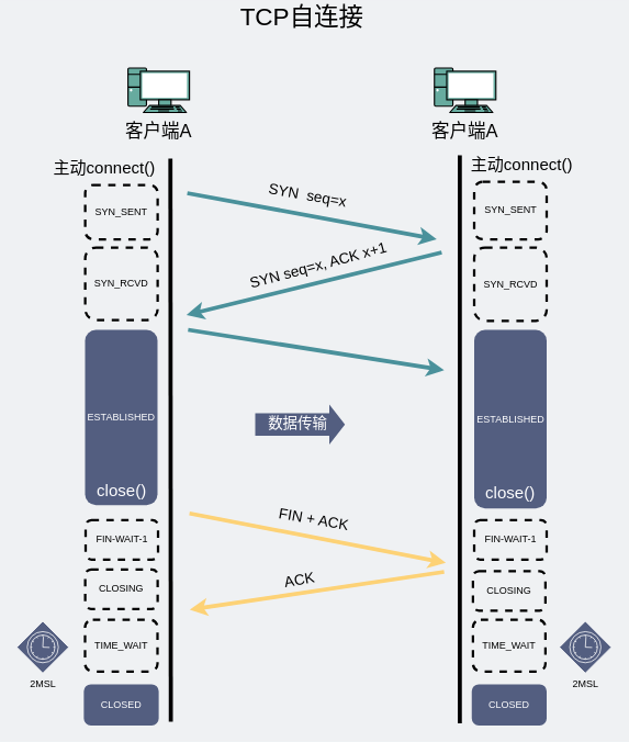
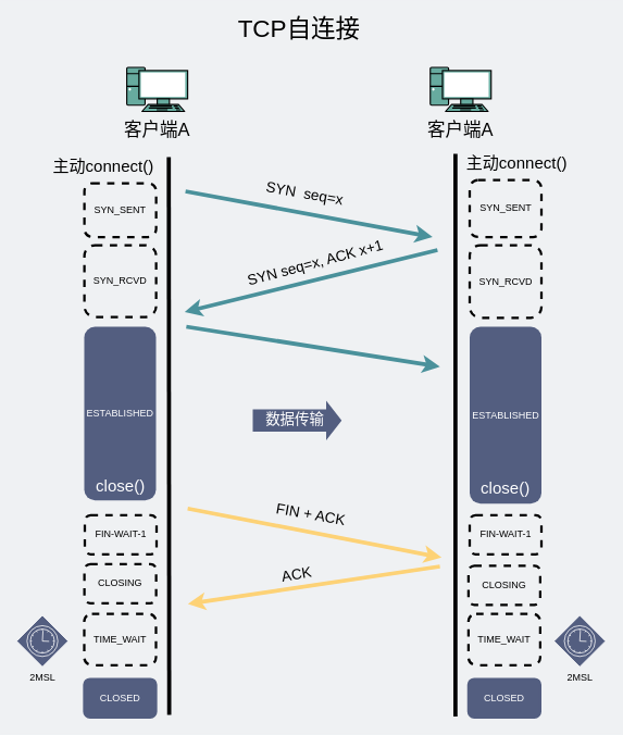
  <mxCell id="0" />
  <mxCell id="1" parent="0" />
  <mxCell id="2" value="" style="fontColor=#0066CC;verticalAlign=top;verticalLabelPosition=bottom;labelPosition=center;align=center;html=1;outlineConnect=0;gradientColor=none;gradientDirection=north;strokeWidth=2;shape=mxgraph.networks.pc;fillColor=#67AB9F;fontSize=30;" parent="1" vertex="1"><mxGeometry x="155" y="82" width="74.65" height="54" as="geometry" /></mxCell>
  <mxCell id="3" value="客户端A" style="text;html=1;strokeColor=none;fillColor=none;align=center;verticalAlign=middle;whiteSpace=wrap;rounded=0;fontSize=22;" parent="1" vertex="1"><mxGeometry x="102.82" y="150" width="179" height="20" as="geometry" /></mxCell>
- <mxCell id="4" value="&lt;font style=&quot;font-size: 30px&quot;&gt;TCP自连接&lt;/font&gt;" style="text;html=1;strokeColor=none;fillColor=none;align=center;verticalAlign=middle;whiteSpace=wrap;rounded=0;" parent="1" vertex="1"><mxGeometry x="169" y="5" width="395" height="28" as="geometry" /></mxCell>
+ <mxCell id="4" value="&lt;font style=&quot;font-size: 30px&quot;&gt;TCP自连接&lt;/font&gt;" style="text;html=1;strokeColor=none;fillColor=none;align=center;verticalAlign=middle;whiteSpace=wrap;rounded=0;" parent="1" vertex="1"><mxGeometry x="169" y="20" width="395" height="28" as="geometry" /></mxCell>
  <mxCell id="5" value="" style="endArrow=none;html=1;strokeWidth=5;" parent="1" edge="1"><mxGeometry width="50" height="50" relative="1" as="geometry"><mxPoint x="207" y="876" as="sourcePoint" /><mxPoint x="206.5" y="192" as="targetPoint" /></mxGeometry></mxCell>
  <mxCell id="6" value="" style="endArrow=classic;html=1;strokeWidth=5;fontSize=20;strokeColor=#4A919B;" parent="1" edge="1"><mxGeometry width="50" height="50" relative="1" as="geometry"><mxPoint x="227" y="234" as="sourcePoint" /><mxPoint x="530" y="290" as="targetPoint" /></mxGeometry></mxCell>
  <mxCell id="7" value="&lt;font style=&quot;font-size: 18px&quot;&gt;SYN&amp;nbsp; seq=x&lt;/font&gt;" style="text;html=1;strokeColor=none;fillColor=none;align=center;verticalAlign=middle;whiteSpace=wrap;rounded=0;fontSize=12;rotation=10;" parent="1" vertex="1"><mxGeometry x="303" y="226" width="141" height="21" as="geometry" /></mxCell>
  <mxCell id="8" value="主动connect()" style="text;html=1;strokeColor=none;fillColor=none;align=center;verticalAlign=middle;whiteSpace=wrap;rounded=0;fontSize=20;" parent="1" vertex="1"><mxGeometry x="61" y="192" width="130.5" height="20" as="geometry" /></mxCell>
  <mxCell id="9" value="SYN_SENT" style="rounded=1;whiteSpace=wrap;html=1;strokeColor=#000000;fillColor=none;dashed=1;strokeWidth=3;" parent="1" vertex="1"><mxGeometry x="103" y="224" width="88" height="66" as="geometry" /></mxCell>
  <mxCell id="10" value="ESTABLISHED" style="rounded=1;whiteSpace=wrap;html=1;dashed=1;strokeWidth=3;fillColor=#535E80;strokeColor=none;fontColor=#FFFFFF;" parent="1" vertex="1"><mxGeometry x="102.82" y="400" width="88" height="213" as="geometry" /></mxCell>
  <mxCell id="11" value="" style="endArrow=none;html=1;strokeWidth=5;" parent="1" edge="1"><mxGeometry width="50" height="50" relative="1" as="geometry"><mxPoint x="558" y="878" as="sourcePoint" /><mxPoint x="558" y="188" as="targetPoint" /></mxGeometry></mxCell>
  <mxCell id="12" value="SYN_SENT" style="rounded=1;whiteSpace=wrap;html=1;strokeColor=#000000;fillColor=none;dashed=1;strokeWidth=3;" parent="1" vertex="1"><mxGeometry x="575.5" y="220" width="88" height="70" as="geometry" /></mxCell>
  <mxCell id="13" value="主动connect()" style="text;html=1;strokeColor=none;fillColor=none;align=center;verticalAlign=middle;whiteSpace=wrap;rounded=0;fontSize=20;" parent="1" vertex="1"><mxGeometry x="568" y="188" width="130.5" height="20" as="geometry" /></mxCell>
  <mxCell id="14" value="SYN_RCVD" style="rounded=1;whiteSpace=wrap;html=1;strokeColor=#000000;fillColor=none;dashed=1;strokeWidth=3;" parent="1" vertex="1"><mxGeometry x="103" y="300" width="88" height="88" as="geometry" /></mxCell>
  <mxCell id="15" value="SYN_RCVD" style="rounded=1;whiteSpace=wrap;html=1;strokeColor=#000000;fillColor=none;dashed=1;strokeWidth=3;" parent="1" vertex="1"><mxGeometry x="575.5" y="300" width="88" height="89" as="geometry" /></mxCell>
  <mxCell id="16" value="" style="endArrow=classic;html=1;strokeWidth=5;fontSize=20;fontColor=#4A919B;strokeColor=#4A919B;" parent="1" edge="1"><mxGeometry width="50" height="50" relative="1" as="geometry"><mxPoint x="228" y="400" as="sourcePoint" /><mxPoint x="539" y="449" as="targetPoint" /></mxGeometry></mxCell>
  <mxCell id="17" value="&lt;font style=&quot;font-size: 18px&quot;&gt;FIN + ACK&amp;nbsp;&lt;/font&gt;" style="text;html=1;strokeColor=none;fillColor=none;align=center;verticalAlign=middle;whiteSpace=wrap;rounded=0;fontSize=12;rotation=10;" parent="1" vertex="1"><mxGeometry x="313" y="620" width="141" height="21" as="geometry" /></mxCell>
  <mxCell id="18" value="" style="endArrow=classic;html=1;strokeWidth=5;fontSize=20;strokeColor=#4A919B;" parent="1" edge="1"><mxGeometry width="50" height="50" relative="1" as="geometry"><mxPoint x="536" y="306" as="sourcePoint" /><mxPoint x="226" y="382" as="targetPoint" /></mxGeometry></mxCell>
  <mxCell id="19" value="&lt;font style=&quot;font-size: 18px&quot;&gt;SYN seq=x, ACK x+1&lt;/font&gt;" style="text;html=1;strokeColor=none;fillColor=none;align=center;verticalAlign=middle;whiteSpace=wrap;rounded=0;fontSize=12;rotation=-15;" parent="1" vertex="1"><mxGeometry x="289" y="306" width="195" height="32" as="geometry" /></mxCell>
  <mxCell id="20" value="ESTABLISHED" style="rounded=1;whiteSpace=wrap;html=1;dashed=1;strokeWidth=3;fillColor=#535E80;strokeColor=none;fontColor=#FFFFFF;" parent="1" vertex="1"><mxGeometry x="575.5" y="400" width="88" height="217" as="geometry" /></mxCell>
  <mxCell id="21" value="" style="fontColor=#0066CC;verticalAlign=top;verticalLabelPosition=bottom;labelPosition=center;align=center;html=1;outlineConnect=0;gradientColor=none;gradientDirection=north;strokeWidth=2;shape=mxgraph.networks.pc;fillColor=#67AB9F;fontSize=30;" parent="1" vertex="1"><mxGeometry x="527.18" y="82" width="74.65" height="54" as="geometry" /></mxCell>
  <mxCell id="22" value="客户端A" style="text;html=1;strokeColor=none;fillColor=none;align=center;verticalAlign=middle;whiteSpace=wrap;rounded=0;fontSize=22;" parent="1" vertex="1"><mxGeometry x="475" y="150" width="179" height="20" as="geometry" /></mxCell>
  <mxCell id="23" value="close()" style="text;html=1;strokeColor=none;fillColor=none;align=center;verticalAlign=middle;whiteSpace=wrap;rounded=0;fontSize=20;fontColor=#FFFFFF;" vertex="1" parent="1"><mxGeometry x="108.75" y="585" width="76.5" height="20" as="geometry" /></mxCell>
  <mxCell id="24" value="" style="shape=flexArrow;endArrow=none;html=1;fontColor=#FFFFFF;gradientColor=none;endWidth=24.382;endSize=9.583;width=27.5;startArrow=block;endFill=0;strokeColor=none;fillColor=#535E80;" edge="1" parent="1"><mxGeometry width="50" height="50" relative="1" as="geometry"><mxPoint x="419" y="515" as="sourcePoint" /><mxPoint x="309" y="515" as="targetPoint" /></mxGeometry></mxCell>
  <mxCell id="25" value="TIME_WAIT" style="rounded=1;whiteSpace=wrap;html=1;strokeColor=#000000;fillColor=none;dashed=1;strokeWidth=3;" vertex="1" parent="1"><mxGeometry x="102.82" y="752" width="88" height="63" as="geometry" /></mxCell>
  <mxCell id="26" value="&lt;font color=&quot;#ffffff&quot;&gt;CLOSED&lt;/font&gt;" style="rounded=1;whiteSpace=wrap;html=1;strokeWidth=3;strokeColor=#535E80;fillColor=#535E80;" vertex="1" parent="1"><mxGeometry x="102.82" y="832" width="88" height="47" as="geometry" /></mxCell>
  <mxCell id="27" value="" style="points=[[0.25,0.25,0],[0.5,0,0],[0.75,0.25,0],[1,0.5,0],[0.75,0.75,0],[0.5,1,0],[0.25,0.75,0],[0,0.5,0]];shape=mxgraph.bpmn.gateway2;html=1;verticalLabelPosition=bottom;labelBackgroundColor=#ffffff;verticalAlign=top;align=center;perimeter=rhombusPerimeter;outlineConnect=0;outline=standard;symbol=timer;fillColor=#535E80;strokeColor=#FFFFFF;" vertex="1" parent="1"><mxGeometry x="20" y="754" width="63" height="63" as="geometry" /></mxCell>
  <mxCell id="28" value="2MSL" style="text;html=1;strokeColor=none;fillColor=none;align=center;verticalAlign=middle;whiteSpace=wrap;rounded=0;" vertex="1" parent="1"><mxGeometry x="31.5" y="821" width="40" height="20" as="geometry" /></mxCell>
  <mxCell id="29" value="&lt;font style=&quot;font-size: 18px&quot;&gt;数据传输&lt;/font&gt;" style="text;html=1;strokeColor=none;fillColor=none;align=center;verticalAlign=middle;whiteSpace=wrap;rounded=0;rotation=0;fontColor=#FFFFFF;" vertex="1" parent="1"><mxGeometry x="322" y="504" width="79" height="20" as="geometry" /></mxCell>
  <mxCell id="30" value="FIN-WAIT-1" style="rounded=1;whiteSpace=wrap;html=1;strokeColor=#000000;fillColor=none;dashed=1;strokeWidth=3;" vertex="1" parent="1"><mxGeometry x="575.5" y="631" width="88" height="48" as="geometry" /></mxCell>
  <mxCell id="31" value="" style="endArrow=classic;html=1;strokeWidth=5;fontSize=20;fontColor=#FDD276;strokeColor=#FDD276;" edge="1" parent="1"><mxGeometry width="50" height="50" relative="1" as="geometry"><mxPoint x="229.65" y="623" as="sourcePoint" /><mxPoint x="541" y="683" as="targetPoint" /></mxGeometry></mxCell>
  <mxCell id="32" value="close()" style="text;html=1;strokeColor=none;fillColor=none;align=center;verticalAlign=middle;whiteSpace=wrap;rounded=0;fontSize=20;fontColor=#FFFFFF;" vertex="1" parent="1"><mxGeometry x="581.25" y="587" width="76.5" height="20" as="geometry" /></mxCell>
  <mxCell id="33" value="FIN-WAIT-1" style="rounded=1;whiteSpace=wrap;html=1;strokeColor=#000000;fillColor=none;dashed=1;strokeWidth=3;" vertex="1" parent="1"><mxGeometry x="103.5" y="631" width="88" height="48" as="geometry" /></mxCell>
  <mxCell id="34" value="CLOSING" style="rounded=1;whiteSpace=wrap;html=1;strokeColor=#000000;fillColor=none;dashed=1;strokeWidth=3;" vertex="1" parent="1"><mxGeometry x="574" y="693" width="88" height="48" as="geometry" /></mxCell>
  <mxCell id="35" value="CLOSING" style="rounded=1;whiteSpace=wrap;html=1;strokeColor=#000000;fillColor=none;dashed=1;strokeWidth=3;" vertex="1" parent="1"><mxGeometry x="103" y="691" width="88" height="48" as="geometry" /></mxCell>
  <mxCell id="36" value="" style="endArrow=classic;html=1;strokeWidth=5;fontSize=20;strokeColor=#FDD276;" edge="1" parent="1"><mxGeometry width="50" height="50" relative="1" as="geometry"><mxPoint x="539" y="694" as="sourcePoint" /><mxPoint x="230" y="740" as="targetPoint" /></mxGeometry></mxCell>
  <mxCell id="37" value="TIME_WAIT" style="rounded=1;whiteSpace=wrap;html=1;strokeColor=#000000;fillColor=none;dashed=1;strokeWidth=3;" vertex="1" parent="1"><mxGeometry x="574" y="752" width="88" height="63" as="geometry" /></mxCell>
  <mxCell id="38" value="&lt;font color=&quot;#ffffff&quot;&gt;CLOSED&lt;/font&gt;" style="rounded=1;whiteSpace=wrap;html=1;strokeWidth=3;strokeColor=#535E80;fillColor=#535E80;" vertex="1" parent="1"><mxGeometry x="574" y="832" width="88" height="47" as="geometry" /></mxCell>
  <mxCell id="39" value="" style="points=[[0.25,0.25,0],[0.5,0,0],[0.75,0.25,0],[1,0.5,0],[0.75,0.75,0],[0.5,1,0],[0.25,0.75,0],[0,0.5,0]];shape=mxgraph.bpmn.gateway2;html=1;verticalLabelPosition=bottom;labelBackgroundColor=#ffffff;verticalAlign=top;align=center;perimeter=rhombusPerimeter;outlineConnect=0;outline=standard;symbol=timer;fillColor=#535E80;strokeColor=#FFFFFF;" vertex="1" parent="1"><mxGeometry x="679" y="754" width="63" height="63" as="geometry" /></mxCell>
  <mxCell id="40" value="2MSL" style="text;html=1;strokeColor=none;fillColor=none;align=center;verticalAlign=middle;whiteSpace=wrap;rounded=0;" vertex="1" parent="1"><mxGeometry x="690.5" y="821" width="40" height="20" as="geometry" /></mxCell>
  <mxCell id="41" value="&lt;font style=&quot;font-size: 18px&quot;&gt;ACK&lt;/font&gt;" style="text;html=1;strokeColor=none;fillColor=none;align=center;verticalAlign=middle;whiteSpace=wrap;rounded=0;fontSize=12;rotation=-10;" vertex="1" parent="1"><mxGeometry x="293" y="693" width="141" height="21" as="geometry" /></mxCell>
